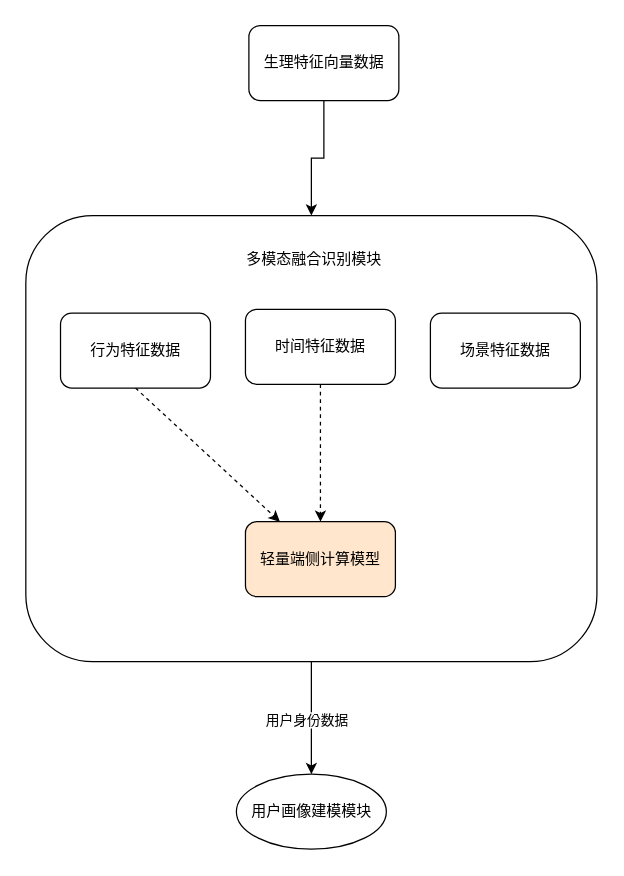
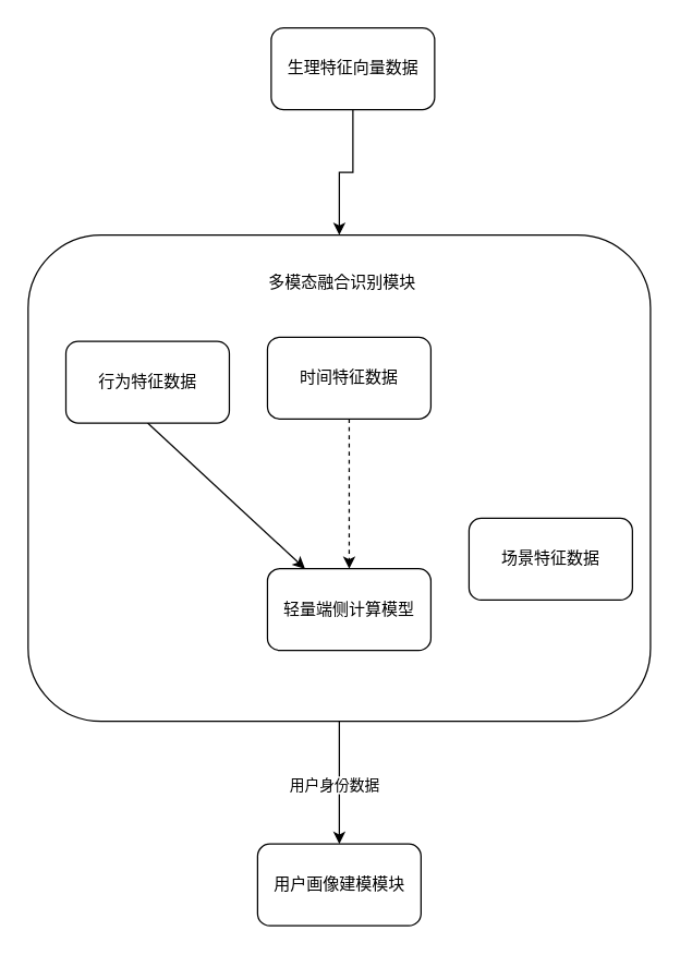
  <mxCell id="0" />
  <mxCell id="1" parent="0" />
  <mxCell id="2" style="edgeStyle=orthogonalEdgeStyle;rounded=0;orthogonalLoop=1;jettySize=auto;html=1;exitX=0.5;exitY=1;exitDx=0;exitDy=0;" edge="1" parent="1" source="4" target="14"><mxGeometry relative="1" as="geometry" /></mxCell>
  <mxCell id="3" value="用户身份数据" style="edgeLabel;html=1;align=center;verticalAlign=middle;resizable=0;points=[];" vertex="1" connectable="0" parent="2"><mxGeometry x="0.143" y="5" relative="1" as="geometry"><mxPoint x="-9" y="-5" as="offset" /></mxGeometry></mxCell>
  <mxCell id="4" value="" style="rounded=1;whiteSpace=wrap;html=1;" vertex="1" parent="1"><mxGeometry x="20" y="172" width="457" height="357" as="geometry" /></mxCell>
  <mxCell id="5" value="多模态融合识别模块" style="text;html=1;whiteSpace=wrap;strokeColor=none;fillColor=none;align=center;verticalAlign=middle;rounded=0;" vertex="1" parent="1"><mxGeometry x="188.5" y="192" width="123.5" height="30" as="geometry" /></mxCell>
- <mxCell id="6" value="轻量端侧计算模型" style="rounded=1;whiteSpace=wrap;html=1;fillColor=#ffe6cc;" vertex="1" parent="1"><mxGeometry x="195.75" y="417" width="120" height="60" as="geometry" /></mxCell>
- <mxCell id="7" style="rounded=0;orthogonalLoop=1;jettySize=auto;html=1;exitX=0.5;exitY=1;exitDx=0;exitDy=0;dashed=1;" edge="1" parent="1" source="8" target="6"><mxGeometry relative="1" as="geometry" /></mxCell>
+ <mxCell id="6" value="轻量端侧计算模型" style="rounded=1;whiteSpace=wrap;html=1;" vertex="1" parent="1"><mxGeometry x="195.75" y="417" width="120" height="60" as="geometry" /></mxCell>
+ <mxCell id="7" style="rounded=0;orthogonalLoop=1;jettySize=auto;html=1;exitX=0.5;exitY=1;exitDx=0;exitDy=0;" edge="1" parent="1" source="8" target="6"><mxGeometry relative="1" as="geometry" /></mxCell>
  <mxCell id="8" value="行为特征数据" style="rounded=1;whiteSpace=wrap;html=1;" vertex="1" parent="1"><mxGeometry x="47.75" y="250" width="120" height="60" as="geometry" /></mxCell>
  <mxCell id="9" style="rounded=0;orthogonalLoop=1;jettySize=auto;html=1;exitX=0.5;exitY=1;exitDx=0;exitDy=0;dashed=1;" edge="1" parent="1" source="10" target="6"><mxGeometry relative="1" as="geometry" /></mxCell>
  <mxCell id="10" value="时间特征数据" style="rounded=1;whiteSpace=wrap;html=1;" vertex="1" parent="1"><mxGeometry x="195.75" y="247" width="120" height="60" as="geometry" /></mxCell>
- <mxCell id="11" value="场景特征数据" style="rounded=1;whiteSpace=wrap;html=1;" vertex="1" parent="1"><mxGeometry x="343.75" y="250" width="120" height="60" as="geometry" /></mxCell>
+ <mxCell id="11" value="场景特征数据" style="rounded=1;whiteSpace=wrap;html=1;" vertex="1" parent="1"><mxGeometry x="343.75" y="380" width="120" height="60" as="geometry" /></mxCell>
  <mxCell id="12" style="edgeStyle=orthogonalEdgeStyle;rounded=0;orthogonalLoop=1;jettySize=auto;html=1;exitX=0.5;exitY=1;exitDx=0;exitDy=0;entryX=0.5;entryY=0;entryDx=0;entryDy=0;" edge="1" parent="1" source="13" target="4"><mxGeometry relative="1" as="geometry" /></mxCell>
  <mxCell id="13" value="生理特征向量数据" style="rounded=1;whiteSpace=wrap;html=1;" vertex="1" parent="1"><mxGeometry x="198.5" y="20" width="120" height="60" as="geometry" /></mxCell>
- <mxCell id="14" value="用户画像建模模块" style="ellipse;whiteSpace=wrap;html=1;" vertex="1" parent="1"><mxGeometry x="188.5" y="619" width="120" height="60" as="geometry" /></mxCell>
+ <mxCell id="14" value="用户画像建模模块" style="rounded=1;whiteSpace=wrap;html=1;" vertex="1" parent="1"><mxGeometry x="188.5" y="619" width="120" height="60" as="geometry" /></mxCell>
